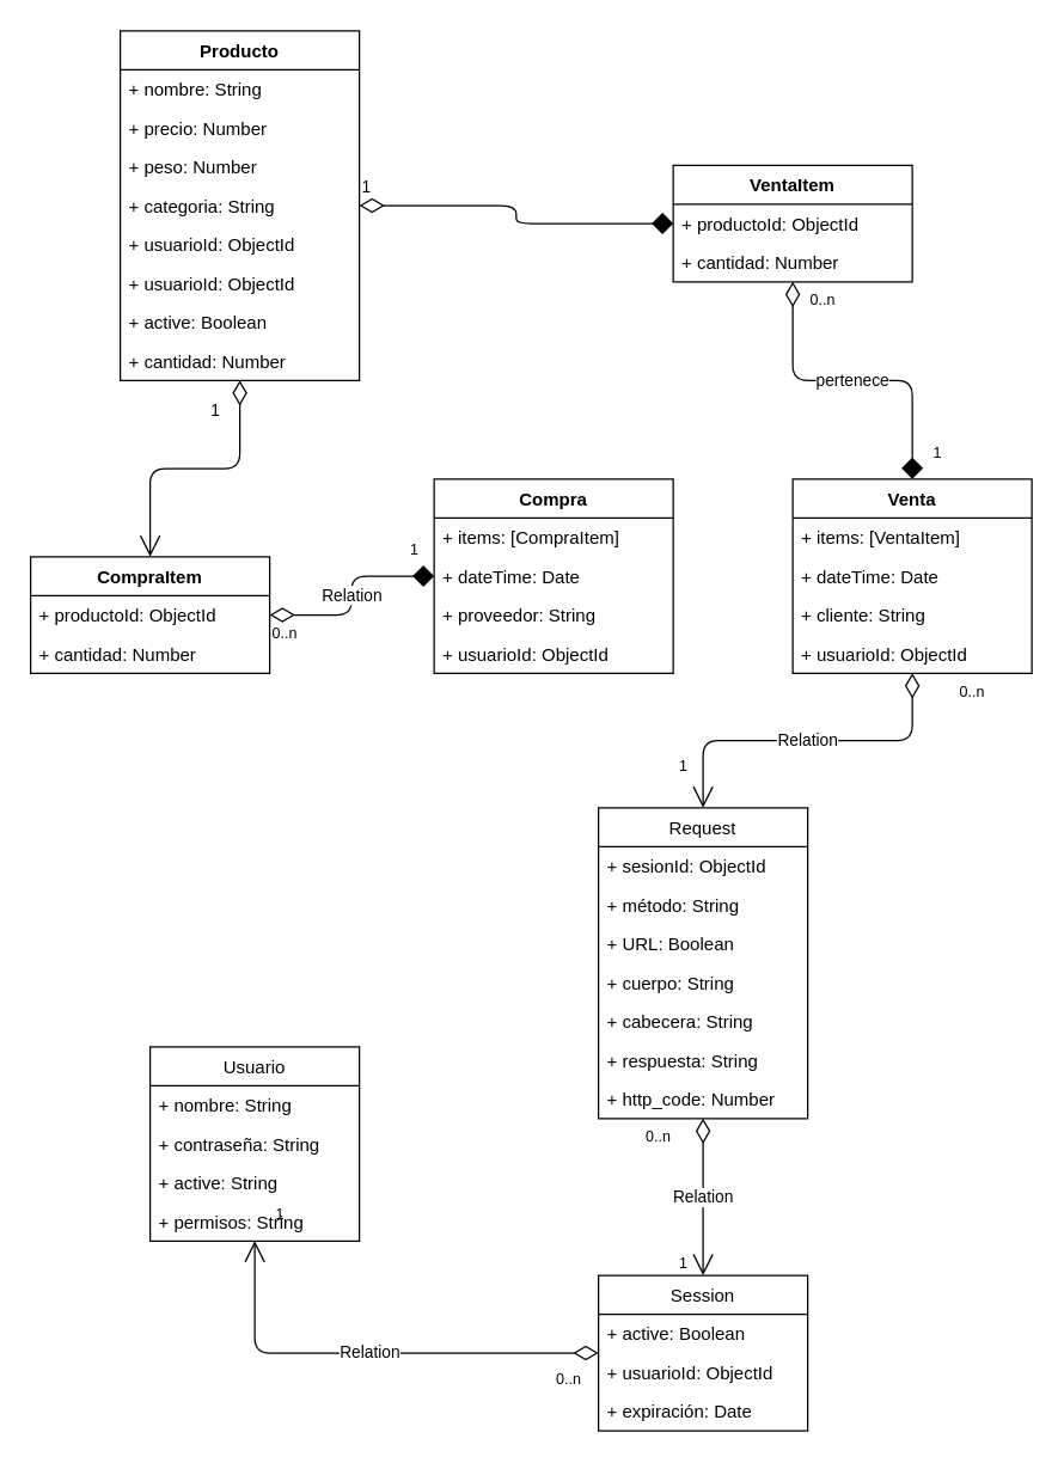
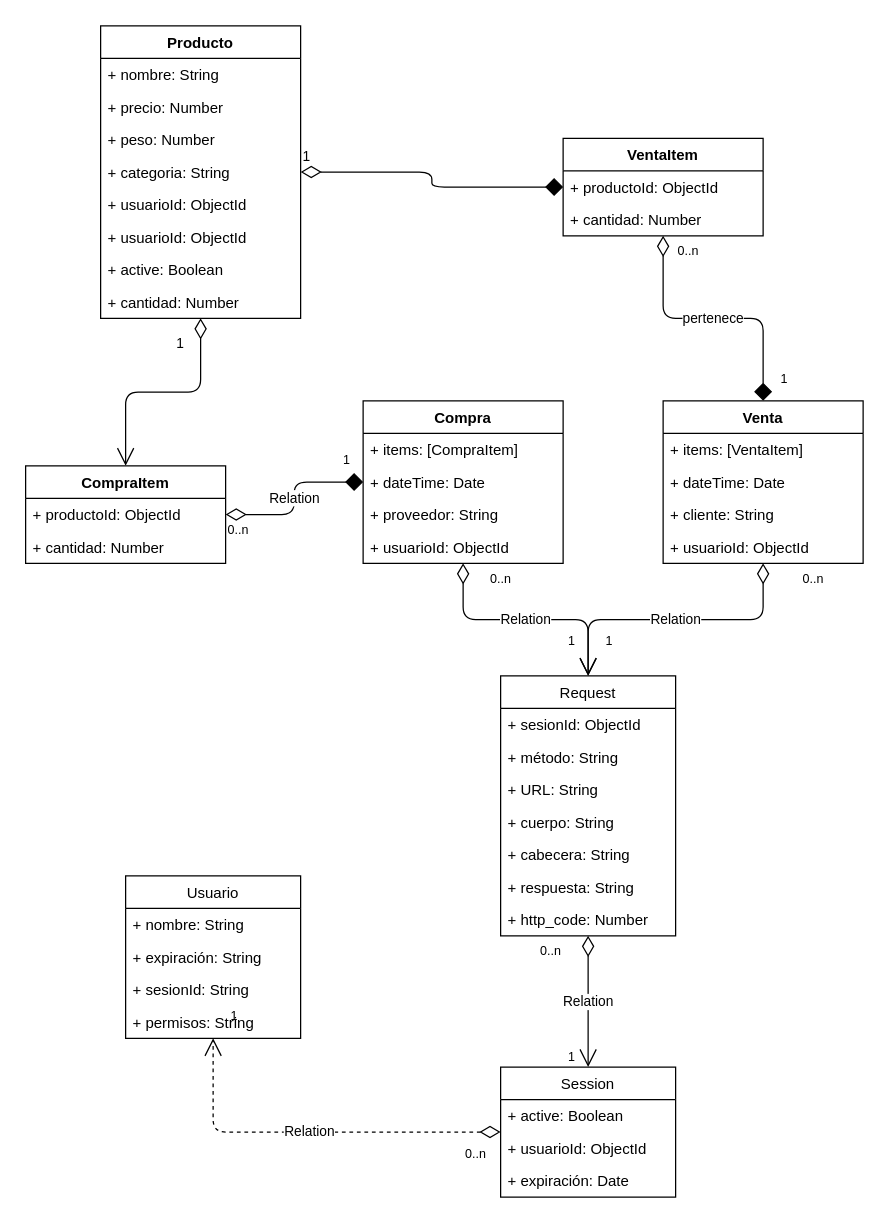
  <mxCell id="0" />
  <mxCell id="1" parent="0" />
  <mxCell id="2" value="pertenece" style="endArrow=diamond;html=1;endSize=12;startArrow=diamondThin;startSize=14;startFill=0;edgeStyle=orthogonalEdgeStyle;" edge="1" parent="1" source="31" target="9"><mxGeometry relative="1" as="geometry"><mxPoint x="260" y="360" as="sourcePoint" /><mxPoint x="420" y="360" as="targetPoint" /></mxGeometry></mxCell>
  <mxCell id="3" value="0..n" style="resizable=0;html=1;align=left;verticalAlign=top;labelBackgroundColor=#ffffff;fontSize=10;" connectable="0" vertex="1" parent="2"><mxGeometry x="-1" relative="1" as="geometry"><mxPoint x="10" as="offset" /></mxGeometry></mxCell>
  <mxCell id="4" value="1" style="resizable=0;html=1;align=right;verticalAlign=top;labelBackgroundColor=#ffffff;fontSize=10;" connectable="0" vertex="1" parent="2"><mxGeometry x="1" relative="1" as="geometry"><mxPoint x="20" y="-30.29" as="offset" /></mxGeometry></mxCell>
  <mxCell id="5" value="1" style="endArrow=open;html=1;endSize=12;startArrow=diamondThin;startSize=14;startFill=0;edgeStyle=orthogonalEdgeStyle;align=left;verticalAlign=bottom;" edge="1" parent="1" source="37" target="50"><mxGeometry x="-0.099" y="-30" relative="1" as="geometry"><mxPoint x="210" y="450" as="sourcePoint" /><mxPoint x="370" y="450" as="targetPoint" /><mxPoint as="offset" /></mxGeometry></mxCell>
  <mxCell id="6" value="Relation" style="endArrow=diamond;html=1;endSize=12;startArrow=diamondThin;startSize=14;startFill=0;edgeStyle=orthogonalEdgeStyle;" edge="1" parent="1" source="50" target="54"><mxGeometry relative="1" as="geometry"><mxPoint x="50" y="440" as="sourcePoint" /><mxPoint x="280" y="390" as="targetPoint" /></mxGeometry></mxCell>
  <mxCell id="7" value="0..n" style="resizable=0;html=1;align=left;verticalAlign=top;labelBackgroundColor=#ffffff;fontSize=10;" connectable="0" vertex="1" parent="6"><mxGeometry x="-1" relative="1" as="geometry" /></mxCell>
  <mxCell id="8" value="1" style="resizable=0;html=1;align=right;verticalAlign=top;labelBackgroundColor=#ffffff;fontSize=10;" connectable="0" vertex="1" parent="6"><mxGeometry x="1" relative="1" as="geometry"><mxPoint x="-10.2" y="-30.2" as="offset" /></mxGeometry></mxCell>
  <mxCell id="9" value="Venta" style="swimlane;fontStyle=1;align=center;verticalAlign=top;childLayout=stackLayout;horizontal=1;startSize=26;horizontalStack=0;resizeParent=1;resizeParentMax=0;resizeLast=0;collapsible=1;marginBottom=0;" vertex="1" parent="1"><mxGeometry x="530" y="320" width="160" height="130" as="geometry" /></mxCell>
  <mxCell id="10" value="+ items: [VentaItem]" style="text;strokeColor=none;fillColor=none;align=left;verticalAlign=top;spacingLeft=4;spacingRight=4;overflow=hidden;rotatable=0;points=[[0,0.5],[1,0.5]];portConstraint=eastwest;" vertex="1" parent="9"><mxGeometry y="26" width="160" height="26" as="geometry" /></mxCell>
  <mxCell id="11" value="+ dateTime: Date" style="text;strokeColor=none;fillColor=none;align=left;verticalAlign=top;spacingLeft=4;spacingRight=4;overflow=hidden;rotatable=0;points=[[0,0.5],[1,0.5]];portConstraint=eastwest;" vertex="1" parent="9"><mxGeometry y="52" width="160" height="26" as="geometry" /></mxCell>
  <mxCell id="12" value="+ cliente: String" style="text;strokeColor=none;fillColor=none;align=left;verticalAlign=top;spacingLeft=4;spacingRight=4;overflow=hidden;rotatable=0;points=[[0,0.5],[1,0.5]];portConstraint=eastwest;" vertex="1" parent="9"><mxGeometry y="78" width="160" height="26" as="geometry" /></mxCell>
  <mxCell id="13" value="+ usuarioId: ObjectId" style="text;strokeColor=none;fillColor=none;align=left;verticalAlign=top;spacingLeft=4;spacingRight=4;overflow=hidden;rotatable=0;points=[[0,0.5],[1,0.5]];portConstraint=eastwest;" vertex="1" parent="9"><mxGeometry y="104" width="160" height="26" as="geometry" /></mxCell>
+ <mxCell id="14" value="Relation" style="endArrow=open;html=1;endSize=12;startArrow=diamondThin;startSize=14;startFill=0;edgeStyle=orthogonalEdgeStyle;" edge="1" parent="1" source="54" target="23"><mxGeometry relative="1" as="geometry"><mxPoint x="260" y="540" as="sourcePoint" /><mxPoint x="340" y="585" as="targetPoint" /></mxGeometry></mxCell>
+ <mxCell id="15" value="0..n" style="resizable=0;html=1;align=left;verticalAlign=top;labelBackgroundColor=#ffffff;fontSize=10;" connectable="0" vertex="1" parent="14"><mxGeometry x="-1" relative="1" as="geometry"><mxPoint x="20" as="offset" /></mxGeometry></mxCell>
+ <mxCell id="16" value="1" style="resizable=0;html=1;align=right;verticalAlign=top;labelBackgroundColor=#ffffff;fontSize=10;" connectable="0" vertex="1" parent="14"><mxGeometry x="1" relative="1" as="geometry"><mxPoint x="20" y="-40" as="offset" /></mxGeometry></mxCell>
  <mxCell id="17" value="Relation" style="endArrow=open;html=1;endSize=12;startArrow=diamondThin;startSize=14;startFill=0;edgeStyle=orthogonalEdgeStyle;" edge="1" parent="1" source="23" target="46"><mxGeometry relative="1" as="geometry"><mxPoint x="570" y="770" as="sourcePoint" /><mxPoint x="500" y="830" as="targetPoint" /></mxGeometry></mxCell>
  <mxCell id="18" value="0..n" style="resizable=0;html=1;align=left;verticalAlign=top;labelBackgroundColor=#ffffff;fontSize=10;" connectable="0" vertex="1" parent="17"><mxGeometry x="-1" relative="1" as="geometry"><mxPoint x="-40" as="offset" /></mxGeometry></mxCell>
  <mxCell id="19" value="1" style="resizable=0;html=1;align=right;verticalAlign=top;labelBackgroundColor=#ffffff;fontSize=10;" connectable="0" vertex="1" parent="17"><mxGeometry x="1" relative="1" as="geometry"><mxPoint x="-10" y="-20" as="offset" /></mxGeometry></mxCell>
- <mxCell id="20" value="Relation" style="endArrow=open;html=1;endSize=12;startArrow=diamondThin;startSize=14;startFill=0;edgeStyle=orthogonalEdgeStyle;" edge="1" parent="1" source="46" target="59"><mxGeometry relative="1" as="geometry"><mxPoint x="370" y="910" as="sourcePoint" /><mxPoint x="350" y="700" as="targetPoint" /></mxGeometry></mxCell>
+ <mxCell id="20" value="Relation" style="endArrow=open;html=1;endSize=12;startArrow=diamondThin;startSize=14;startFill=0;edgeStyle=orthogonalEdgeStyle;dashed=1;" edge="1" parent="1" source="46" target="59"><mxGeometry relative="1" as="geometry"><mxPoint x="370" y="910" as="sourcePoint" /><mxPoint x="350" y="700" as="targetPoint" /></mxGeometry></mxCell>
  <mxCell id="21" value="0..n" style="resizable=0;html=1;align=left;verticalAlign=top;labelBackgroundColor=#ffffff;fontSize=10;" connectable="0" vertex="1" parent="20"><mxGeometry x="-1" relative="1" as="geometry"><mxPoint x="-30" y="5" as="offset" /></mxGeometry></mxCell>
  <mxCell id="22" value="1" style="resizable=0;html=1;align=right;verticalAlign=top;labelBackgroundColor=#ffffff;fontSize=10;" connectable="0" vertex="1" parent="20"><mxGeometry x="1" relative="1" as="geometry"><mxPoint x="20" y="-30" as="offset" /></mxGeometry></mxCell>
  <mxCell id="23" value="Request" style="swimlane;fontStyle=0;childLayout=stackLayout;horizontal=1;startSize=26;fillColor=none;horizontalStack=0;resizeParent=1;resizeParentMax=0;resizeLast=0;collapsible=1;marginBottom=0;shadow=0;" vertex="1" parent="1"><mxGeometry x="400" y="540" width="140" height="208" as="geometry" /></mxCell>
  <mxCell id="24" value="+ sesionId: ObjectId" style="text;strokeColor=none;fillColor=none;align=left;verticalAlign=top;spacingLeft=4;spacingRight=4;overflow=hidden;rotatable=0;points=[[0,0.5],[1,0.5]];portConstraint=eastwest;" vertex="1" parent="23"><mxGeometry y="26" width="140" height="26" as="geometry" /></mxCell>
  <mxCell id="25" value="+ método: String" style="text;strokeColor=none;fillColor=none;align=left;verticalAlign=top;spacingLeft=4;spacingRight=4;overflow=hidden;rotatable=0;points=[[0,0.5],[1,0.5]];portConstraint=eastwest;" vertex="1" parent="23"><mxGeometry y="52" width="140" height="26" as="geometry" /></mxCell>
- <mxCell id="26" value="+ URL: Boolean&#10;" style="text;strokeColor=none;fillColor=none;align=left;verticalAlign=top;spacingLeft=4;spacingRight=4;overflow=hidden;rotatable=0;points=[[0,0.5],[1,0.5]];portConstraint=eastwest;" vertex="1" parent="23"><mxGeometry y="78" width="140" height="26" as="geometry" /></mxCell>
+ <mxCell id="26" value="+ URL: String&#10;" style="text;strokeColor=none;fillColor=none;align=left;verticalAlign=top;spacingLeft=4;spacingRight=4;overflow=hidden;rotatable=0;points=[[0,0.5],[1,0.5]];portConstraint=eastwest;" vertex="1" parent="23"><mxGeometry y="78" width="140" height="26" as="geometry" /></mxCell>
  <mxCell id="27" value="+ cuerpo: String" style="text;strokeColor=none;fillColor=none;align=left;verticalAlign=top;spacingLeft=4;spacingRight=4;overflow=hidden;rotatable=0;points=[[0,0.5],[1,0.5]];portConstraint=eastwest;" vertex="1" parent="23"><mxGeometry y="104" width="140" height="26" as="geometry" /></mxCell>
  <mxCell id="28" value="+ cabecera: String" style="text;strokeColor=none;fillColor=none;align=left;verticalAlign=top;spacingLeft=4;spacingRight=4;overflow=hidden;rotatable=0;points=[[0,0.5],[1,0.5]];portConstraint=eastwest;" vertex="1" parent="23"><mxGeometry y="130" width="140" height="26" as="geometry" /></mxCell>
  <mxCell id="29" value="+ respuesta: String" style="text;strokeColor=none;fillColor=none;align=left;verticalAlign=top;spacingLeft=4;spacingRight=4;overflow=hidden;rotatable=0;points=[[0,0.5],[1,0.5]];portConstraint=eastwest;" vertex="1" parent="23"><mxGeometry y="156" width="140" height="26" as="geometry" /></mxCell>
  <mxCell id="30" value="+ http_code: Number" style="text;strokeColor=none;fillColor=none;align=left;verticalAlign=top;spacingLeft=4;spacingRight=4;overflow=hidden;rotatable=0;points=[[0,0.5],[1,0.5]];portConstraint=eastwest;" vertex="1" parent="23"><mxGeometry y="182" width="140" height="26" as="geometry" /></mxCell>
  <mxCell id="31" value="VentaItem" style="swimlane;fontStyle=1;align=center;verticalAlign=top;childLayout=stackLayout;horizontal=1;startSize=26;horizontalStack=0;resizeParent=1;resizeParentMax=0;resizeLast=0;collapsible=1;marginBottom=0;" vertex="1" parent="1"><mxGeometry x="450" y="110" width="160" height="78" as="geometry" /></mxCell>
  <mxCell id="32" value="+ productoId: ObjectId" style="text;strokeColor=none;fillColor=none;align=left;verticalAlign=top;spacingLeft=4;spacingRight=4;overflow=hidden;rotatable=0;points=[[0,0.5],[1,0.5]];portConstraint=eastwest;" vertex="1" parent="31"><mxGeometry y="26" width="160" height="26" as="geometry" /></mxCell>
  <mxCell id="33" value="+ cantidad: Number" style="text;strokeColor=none;fillColor=none;align=left;verticalAlign=top;spacingLeft=4;spacingRight=4;overflow=hidden;rotatable=0;points=[[0,0.5],[1,0.5]];portConstraint=eastwest;" vertex="1" parent="31"><mxGeometry y="52" width="160" height="26" as="geometry" /></mxCell>
  <mxCell id="34" value="Relation" style="endArrow=open;html=1;endSize=12;startArrow=diamondThin;startSize=14;startFill=0;edgeStyle=orthogonalEdgeStyle;" edge="1" parent="1" source="9" target="23"><mxGeometry relative="1" as="geometry"><mxPoint x="200" y="585" as="sourcePoint" /><mxPoint x="600" y="540" as="targetPoint" /></mxGeometry></mxCell>
  <mxCell id="35" value="0..n" style="resizable=0;html=1;align=left;verticalAlign=top;labelBackgroundColor=#ffffff;fontSize=10;" connectable="0" vertex="1" parent="34"><mxGeometry x="-1" relative="1" as="geometry"><mxPoint x="30" as="offset" /></mxGeometry></mxCell>
  <mxCell id="36" value="1" style="resizable=0;html=1;align=right;verticalAlign=top;labelBackgroundColor=#ffffff;fontSize=10;" connectable="0" vertex="1" parent="34"><mxGeometry x="1" relative="1" as="geometry"><mxPoint x="-10" y="-40" as="offset" /></mxGeometry></mxCell>
  <mxCell id="37" value="Producto" style="swimlane;fontStyle=1;align=center;verticalAlign=top;childLayout=stackLayout;horizontal=1;startSize=26;horizontalStack=0;resizeParent=1;resizeParentMax=0;resizeLast=0;collapsible=1;marginBottom=0;fillColor=#FFFFFF;" vertex="1" parent="1"><mxGeometry x="80" y="20" width="160" height="234" as="geometry"><mxRectangle x="150" y="210" width="60" height="26" as="alternateBounds" /></mxGeometry></mxCell>
  <mxCell id="38" value="+ nombre: String" style="text;strokeColor=none;fillColor=none;align=left;verticalAlign=top;spacingLeft=4;spacingRight=4;overflow=hidden;rotatable=0;points=[[0,0.5],[1,0.5]];portConstraint=eastwest;" vertex="1" parent="37"><mxGeometry y="26" width="160" height="26" as="geometry" /></mxCell>
  <mxCell id="39" value="+ precio: Number" style="text;strokeColor=none;fillColor=none;align=left;verticalAlign=top;spacingLeft=4;spacingRight=4;overflow=hidden;rotatable=0;points=[[0,0.5],[1,0.5]];portConstraint=eastwest;" vertex="1" parent="37"><mxGeometry y="52" width="160" height="26" as="geometry" /></mxCell>
  <mxCell id="40" value="+ peso: Number" style="text;strokeColor=none;fillColor=none;align=left;verticalAlign=top;spacingLeft=4;spacingRight=4;overflow=hidden;rotatable=0;points=[[0,0.5],[1,0.5]];portConstraint=eastwest;" vertex="1" parent="37"><mxGeometry y="78" width="160" height="26" as="geometry" /></mxCell>
  <mxCell id="41" value="+ categoria: String" style="text;strokeColor=none;fillColor=none;align=left;verticalAlign=top;spacingLeft=4;spacingRight=4;overflow=hidden;rotatable=0;points=[[0,0.5],[1,0.5]];portConstraint=eastwest;" vertex="1" parent="37"><mxGeometry y="104" width="160" height="26" as="geometry" /></mxCell>
  <mxCell id="42" value="+ usuarioId: ObjectId" style="text;strokeColor=none;fillColor=none;align=left;verticalAlign=top;spacingLeft=4;spacingRight=4;overflow=hidden;rotatable=0;points=[[0,0.5],[1,0.5]];portConstraint=eastwest;" vertex="1" parent="37"><mxGeometry y="130" width="160" height="26" as="geometry" /></mxCell>
  <mxCell id="43" value="+ usuarioId: ObjectId" style="text;strokeColor=none;fillColor=none;align=left;verticalAlign=top;spacingLeft=4;spacingRight=4;overflow=hidden;rotatable=0;points=[[0,0.5],[1,0.5]];portConstraint=eastwest;" vertex="1" parent="37"><mxGeometry y="156" width="160" height="26" as="geometry" /></mxCell>
  <mxCell id="44" value="+ active: Boolean" style="text;strokeColor=none;fillColor=none;align=left;verticalAlign=top;spacingLeft=4;spacingRight=4;overflow=hidden;rotatable=0;points=[[0,0.5],[1,0.5]];portConstraint=eastwest;" vertex="1" parent="37"><mxGeometry y="182" width="160" height="26" as="geometry" /></mxCell>
  <mxCell id="45" value="+ cantidad: Number" style="text;strokeColor=none;fillColor=none;align=left;verticalAlign=top;spacingLeft=4;spacingRight=4;overflow=hidden;rotatable=0;points=[[0,0.5],[1,0.5]];portConstraint=eastwest;" vertex="1" parent="37"><mxGeometry y="208" width="160" height="26" as="geometry" /></mxCell>
  <mxCell id="46" value="Session" style="swimlane;fontStyle=0;childLayout=stackLayout;horizontal=1;startSize=26;fillColor=none;horizontalStack=0;resizeParent=1;resizeParentMax=0;resizeLast=0;collapsible=1;marginBottom=0;shadow=0;" vertex="1" parent="1"><mxGeometry x="400" y="853" width="140" height="104" as="geometry" /></mxCell>
  <mxCell id="47" value="+ active: Boolean" style="text;strokeColor=none;fillColor=none;align=left;verticalAlign=top;spacingLeft=4;spacingRight=4;overflow=hidden;rotatable=0;points=[[0,0.5],[1,0.5]];portConstraint=eastwest;" vertex="1" parent="46"><mxGeometry y="26" width="140" height="26" as="geometry" /></mxCell>
  <mxCell id="48" value="+ usuarioId: ObjectId" style="text;strokeColor=none;fillColor=none;align=left;verticalAlign=top;spacingLeft=4;spacingRight=4;overflow=hidden;rotatable=0;points=[[0,0.5],[1,0.5]];portConstraint=eastwest;" vertex="1" parent="46"><mxGeometry y="52" width="140" height="26" as="geometry" /></mxCell>
  <mxCell id="49" value="+ expiración: Date" style="text;strokeColor=none;fillColor=none;align=left;verticalAlign=top;spacingLeft=4;spacingRight=4;overflow=hidden;rotatable=0;points=[[0,0.5],[1,0.5]];portConstraint=eastwest;" vertex="1" parent="46"><mxGeometry y="78" width="140" height="26" as="geometry" /></mxCell>
  <mxCell id="50" value="CompraItem" style="swimlane;fontStyle=1;align=center;verticalAlign=top;childLayout=stackLayout;horizontal=1;startSize=26;horizontalStack=0;resizeParent=1;resizeParentMax=0;resizeLast=0;collapsible=1;marginBottom=0;" vertex="1" parent="1"><mxGeometry x="20" y="372" width="160" height="78" as="geometry"><mxRectangle x="130" y="480" width="100" height="26" as="alternateBounds" /></mxGeometry></mxCell>
  <mxCell id="51" value="+ productoId: ObjectId" style="text;strokeColor=none;fillColor=none;align=left;verticalAlign=top;spacingLeft=4;spacingRight=4;overflow=hidden;rotatable=0;points=[[0,0.5],[1,0.5]];portConstraint=eastwest;" vertex="1" parent="50"><mxGeometry y="26" width="160" height="26" as="geometry" /></mxCell>
  <mxCell id="52" value="+ cantidad: Number" style="text;strokeColor=none;fillColor=none;align=left;verticalAlign=top;spacingLeft=4;spacingRight=4;overflow=hidden;rotatable=0;points=[[0,0.5],[1,0.5]];portConstraint=eastwest;" vertex="1" parent="50"><mxGeometry y="52" width="160" height="26" as="geometry" /></mxCell>
  <mxCell id="53" value="1" style="endArrow=diamond;html=1;endSize=12;startArrow=diamondThin;startSize=14;startFill=0;edgeStyle=orthogonalEdgeStyle;align=left;verticalAlign=bottom;" edge="1" parent="1" source="37" target="31"><mxGeometry x="-1" y="3" relative="1" as="geometry"><mxPoint x="90" y="200" as="sourcePoint" /><mxPoint x="250" y="200" as="targetPoint" /></mxGeometry></mxCell>
  <mxCell id="54" value="Compra" style="swimlane;fontStyle=1;align=center;verticalAlign=top;childLayout=stackLayout;horizontal=1;startSize=26;horizontalStack=0;resizeParent=1;resizeParentMax=0;resizeLast=0;collapsible=1;marginBottom=0;" vertex="1" parent="1"><mxGeometry x="290" y="320" width="160" height="130" as="geometry"><mxRectangle x="20" y="500" width="80" height="26" as="alternateBounds" /></mxGeometry></mxCell>
  <mxCell id="55" value="+ items: [CompraItem]" style="text;strokeColor=none;fillColor=none;align=left;verticalAlign=top;spacingLeft=4;spacingRight=4;overflow=hidden;rotatable=0;points=[[0,0.5],[1,0.5]];portConstraint=eastwest;" vertex="1" parent="54"><mxGeometry y="26" width="160" height="26" as="geometry" /></mxCell>
  <mxCell id="56" value="+ dateTime: Date" style="text;strokeColor=none;fillColor=none;align=left;verticalAlign=top;spacingLeft=4;spacingRight=4;overflow=hidden;rotatable=0;points=[[0,0.5],[1,0.5]];portConstraint=eastwest;" vertex="1" parent="54"><mxGeometry y="52" width="160" height="26" as="geometry" /></mxCell>
  <mxCell id="57" value="+ proveedor: String" style="text;strokeColor=none;fillColor=none;align=left;verticalAlign=top;spacingLeft=4;spacingRight=4;overflow=hidden;rotatable=0;points=[[0,0.5],[1,0.5]];portConstraint=eastwest;" vertex="1" parent="54"><mxGeometry y="78" width="160" height="26" as="geometry" /></mxCell>
  <mxCell id="58" value="+ usuarioId: ObjectId" style="text;strokeColor=none;fillColor=none;align=left;verticalAlign=top;spacingLeft=4;spacingRight=4;overflow=hidden;rotatable=0;points=[[0,0.5],[1,0.5]];portConstraint=eastwest;" vertex="1" parent="54"><mxGeometry y="104" width="160" height="26" as="geometry" /></mxCell>
  <mxCell id="59" value="Usuario" style="swimlane;fontStyle=0;childLayout=stackLayout;horizontal=1;startSize=26;fillColor=none;horizontalStack=0;resizeParent=1;resizeParentMax=0;resizeLast=0;collapsible=1;marginBottom=0;shadow=0;" vertex="1" parent="1"><mxGeometry x="100" y="700" width="140" height="130" as="geometry"><mxRectangle x="330" y="720" width="70" height="26" as="alternateBounds" /></mxGeometry></mxCell>
  <mxCell id="60" value="+ nombre: String" style="text;strokeColor=none;fillColor=none;align=left;verticalAlign=top;spacingLeft=4;spacingRight=4;overflow=hidden;rotatable=0;points=[[0,0.5],[1,0.5]];portConstraint=eastwest;" vertex="1" parent="59"><mxGeometry y="26" width="140" height="26" as="geometry" /></mxCell>
- <mxCell id="61" value="+ contraseña: String" style="text;strokeColor=none;fillColor=none;align=left;verticalAlign=top;spacingLeft=4;spacingRight=4;overflow=hidden;rotatable=0;points=[[0,0.5],[1,0.5]];portConstraint=eastwest;" vertex="1" parent="59"><mxGeometry y="52" width="140" height="26" as="geometry" /></mxCell>
- <mxCell id="62" value="+ active: String" style="text;strokeColor=none;fillColor=none;align=left;verticalAlign=top;spacingLeft=4;spacingRight=4;overflow=hidden;rotatable=0;points=[[0,0.5],[1,0.5]];portConstraint=eastwest;" vertex="1" parent="59"><mxGeometry y="78" width="140" height="26" as="geometry" /></mxCell>
+ <mxCell id="61" value="+ expiración: String" style="text;strokeColor=none;fillColor=none;align=left;verticalAlign=top;spacingLeft=4;spacingRight=4;overflow=hidden;rotatable=0;points=[[0,0.5],[1,0.5]];portConstraint=eastwest;" vertex="1" parent="59"><mxGeometry y="52" width="140" height="26" as="geometry" /></mxCell>
+ <mxCell id="62" value="+ sesionId: String" style="text;strokeColor=none;fillColor=none;align=left;verticalAlign=top;spacingLeft=4;spacingRight=4;overflow=hidden;rotatable=0;points=[[0,0.5],[1,0.5]];portConstraint=eastwest;" vertex="1" parent="59"><mxGeometry y="78" width="140" height="26" as="geometry" /></mxCell>
  <mxCell id="63" value="+ permisos: String" style="text;strokeColor=none;fillColor=none;align=left;verticalAlign=top;spacingLeft=4;spacingRight=4;overflow=hidden;rotatable=0;points=[[0,0.5],[1,0.5]];portConstraint=eastwest;" vertex="1" parent="59"><mxGeometry y="104" width="140" height="26" as="geometry" /></mxCell>
